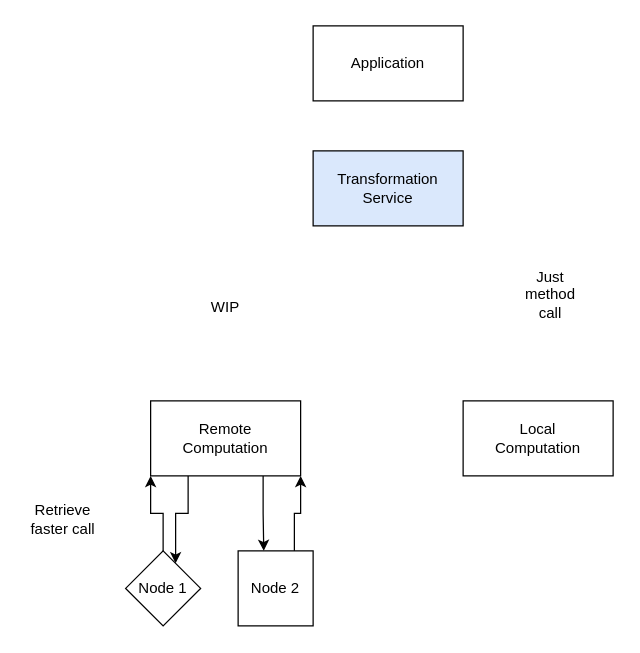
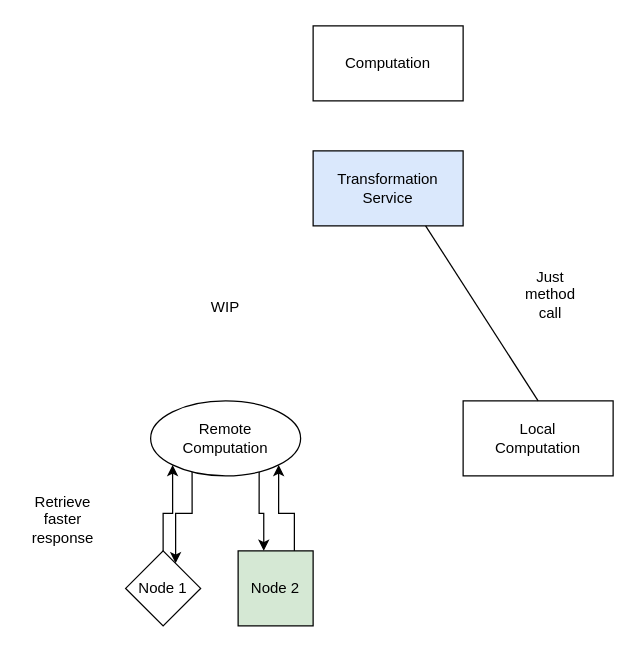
  <mxCell id="0" />
  <mxCell id="1" parent="0" />
  <mxCell id="2" style="edgeStyle=orthogonalEdgeStyle;rounded=0;orthogonalLoop=1;jettySize=auto;html=1;exitX=0.25;exitY=1;exitDx=0;exitDy=0;entryX=0.75;entryY=0;entryDx=0;entryDy=0;" edge="1" parent="1" source="4" target="6"><mxGeometry relative="1" as="geometry" /></mxCell>
  <mxCell id="3" style="edgeStyle=orthogonalEdgeStyle;rounded=0;orthogonalLoop=1;jettySize=auto;html=1;exitX=0.75;exitY=1;exitDx=0;exitDy=0;entryX=0.342;entryY=0;entryDx=0;entryDy=0;entryPerimeter=0;" edge="1" parent="1" source="4" target="8"><mxGeometry relative="1" as="geometry" /></mxCell>
- <mxCell id="4" value="&lt;div&gt;Remote&lt;/div&gt;&lt;div&gt;Computation&lt;/div&gt;" style="rounded=0;whiteSpace=wrap;html=1;" vertex="1" parent="1"><mxGeometry x="120" y="320" width="120" height="60" as="geometry" /></mxCell>
+ <mxCell id="4" value="&lt;div&gt;Remote&lt;/div&gt;&lt;div&gt;Computation&lt;/div&gt;" style="ellipse;whiteSpace=wrap;html=1;" vertex="1" parent="1"><mxGeometry x="120" y="320" width="120" height="60" as="geometry" /></mxCell>
  <mxCell id="5" style="edgeStyle=orthogonalEdgeStyle;rounded=0;orthogonalLoop=1;jettySize=auto;html=1;exitX=0.5;exitY=0;exitDx=0;exitDy=0;entryX=0;entryY=1;entryDx=0;entryDy=0;" edge="1" parent="1" source="6" target="4"><mxGeometry relative="1" as="geometry" /></mxCell>
  <mxCell id="6" value="Node 1" style="rhombus;whiteSpace=wrap;html=1;" vertex="1" parent="1"><mxGeometry x="100" y="440" width="60" height="60" as="geometry" /></mxCell>
  <mxCell id="7" style="edgeStyle=orthogonalEdgeStyle;rounded=0;orthogonalLoop=1;jettySize=auto;html=1;exitX=0.75;exitY=0;exitDx=0;exitDy=0;entryX=1;entryY=1;entryDx=0;entryDy=0;" edge="1" parent="1" source="8" target="4"><mxGeometry relative="1" as="geometry" /></mxCell>
- <mxCell id="8" value="Node 2" style="rounded=0;whiteSpace=wrap;html=1;" vertex="1" parent="1"><mxGeometry x="190" y="440" width="60" height="60" as="geometry" /></mxCell>
+ <mxCell id="8" value="Node 2" style="rounded=0;whiteSpace=wrap;html=1;fillColor=#d5e8d4;" vertex="1" parent="1"><mxGeometry x="190" y="440" width="60" height="60" as="geometry" /></mxCell>
  <mxCell id="9" value="&lt;div&gt;Local&lt;/div&gt;&lt;div&gt;Computation&lt;/div&gt;" style="rounded=0;whiteSpace=wrap;html=1;" vertex="1" parent="1"><mxGeometry x="370" y="320" width="120" height="60" as="geometry" /></mxCell>
- <mxCell id="10" value="Application" style="rounded=0;whiteSpace=wrap;html=1;" vertex="1" parent="1"><mxGeometry x="250" y="20" width="120" height="60" as="geometry" /></mxCell>
+ <mxCell id="10" value="Computation" style="rounded=0;whiteSpace=wrap;html=1;" vertex="1" parent="1"><mxGeometry x="250" y="20" width="120" height="60" as="geometry" /></mxCell>
  <mxCell id="11" value="&lt;div&gt;Transformation&lt;/div&gt;Service" style="rounded=0;whiteSpace=wrap;html=1;fillColor=#dae8fc;" vertex="1" parent="1"><mxGeometry x="250" y="120" width="120" height="60" as="geometry" /></mxCell>
- <mxCell id="13" value="Retrieve faster call" style="text;html=1;strokeColor=none;fillColor=none;align=center;verticalAlign=middle;whiteSpace=wrap;rounded=0;" vertex="1" parent="1"><mxGeometry x="20" y="390" width="60" height="50" as="geometry" /></mxCell>
+ <mxCell id="12" value="" style="endArrow=none;html=1;rounded=0;entryX=0.75;entryY=1;entryDx=0;entryDy=0;exitX=0.5;exitY=0;exitDx=0;exitDy=0;" edge="1" parent="1" source="9" target="11"><mxGeometry width="50" height="50" relative="1" as="geometry"><mxPoint x="110" y="340" as="sourcePoint" /><mxPoint x="160" y="290" as="targetPoint" /></mxGeometry></mxCell>
+ <mxCell id="13" value="Retrieve faster response" style="text;html=1;strokeColor=none;fillColor=none;align=center;verticalAlign=middle;whiteSpace=wrap;rounded=0;" vertex="1" parent="1"><mxGeometry x="20" y="390" width="60" height="50" as="geometry" /></mxCell>
  <mxCell id="14" value="WIP" style="text;html=1;strokeColor=none;fillColor=none;align=center;verticalAlign=middle;whiteSpace=wrap;rounded=0;" vertex="1" parent="1"><mxGeometry x="150" y="230" width="60" height="30" as="geometry" /></mxCell>
  <mxCell id="15" value="&lt;div&gt;Just method&lt;/div&gt;&lt;div&gt;call&lt;br&gt;&lt;/div&gt;" style="text;html=1;strokeColor=none;fillColor=none;align=center;verticalAlign=middle;whiteSpace=wrap;rounded=0;" vertex="1" parent="1"><mxGeometry x="410" y="220" width="60" height="30" as="geometry" /></mxCell>
